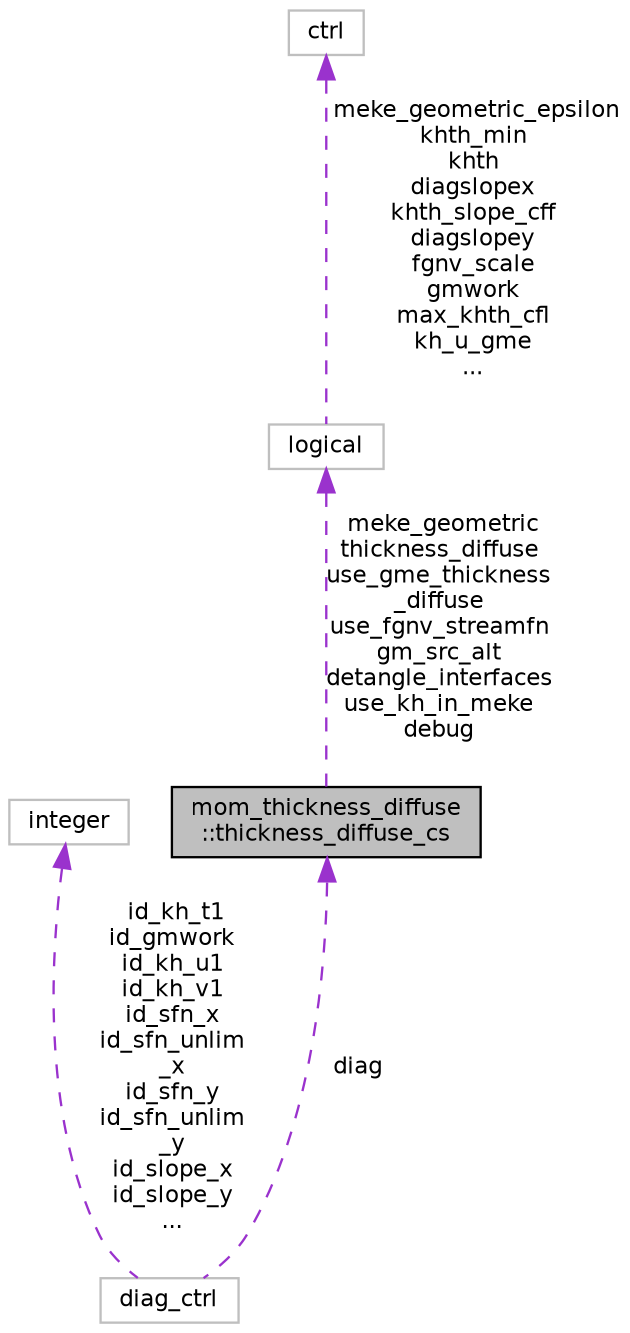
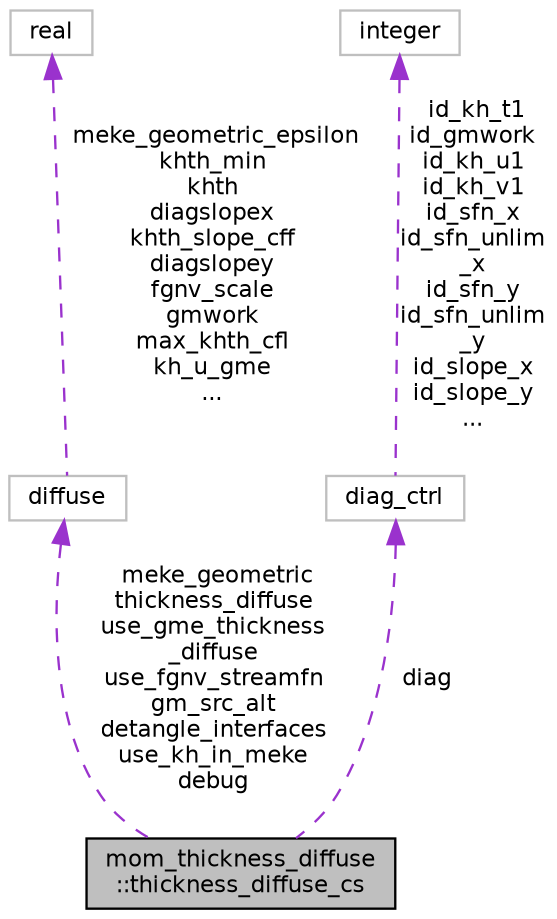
  digraph {
    node [color=grey75 fillcolor=white fontname=Helvetica fontsize=10 shape=record style=filled]
    edge [color=darkorchid3 dir=back fontname=Helvetica fontsize=10 labelfontname=Helvetica labelfontsize=10 style=dashed]
    n1 [color=black fillcolor=grey75 fontcolor=black height=0.2 label="mom_thickness_diffuse\l::thickness_diffuse_cs" width=0.4]
-   n2 [height=0.2 label=logical width=0.4]
+   n2 [height=0.2 label=diffuse width=0.4]
    n3 [height=0.2 label=diag_ctrl width=0.4]
    n4 [height=0.2 label=integer width=0.4]
-   n5 [height=0.2 label=ctrl width=0.4]
+   n5 [height=0.2 label=real width=0.4]
    n2 -> n1 [label=" meke_geometric\nthickness_diffuse\nuse_gme_thickness\l_diffuse\nuse_fgnv_streamfn\ngm_src_alt\ndetangle_interfaces\nuse_kh_in_meke\ndebug"]
-   n1 -> n3 [label=" diag"]
+   n3 -> n1 [label=" diag"]
    n4 -> n3 [label=" id_kh_t1\nid_gmwork\nid_kh_u1\nid_kh_v1\nid_sfn_x\nid_sfn_unlim\l_x\nid_sfn_y\nid_sfn_unlim\l_y\nid_slope_x\nid_slope_y\n..."]
    n5 -> n2 [label=" meke_geometric_epsilon\nkhth_min\nkhth\ndiagslopex\nkhth_slope_cff\ndiagslopey\nfgnv_scale\ngmwork\nmax_khth_cfl\nkh_u_gme\n..."]
  }
